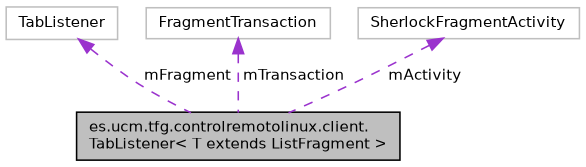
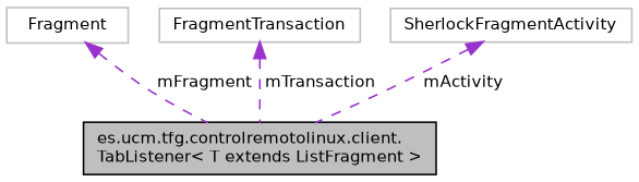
  digraph {
    node [color=grey75 fillcolor=white fontname=Helvetica fontsize=10 shape=record style=filled]
    edge [color=darkorchid3 dir=back fontname=Helvetica fontsize=10 labelfontname=Helvetica labelfontsize=10 style=dashed]
    n1 [color=black fillcolor=grey75 fontcolor=black height=0.2 label="es.ucm.tfg.controlremotolinux.client.\lTabListener\< T extends ListFragment \>" width=0.4]
-   n2 [height=0.2 label=TabListener width=0.4]
+   n2 [height=0.2 label=Fragment width=0.4]
    n3 [height=0.2 label=FragmentTransaction width=0.4]
    n4 [height=0.2 label=SherlockFragmentActivity width=0.4]
    n2 -> n1 [label=" mFragment"]
    n3 -> n1 [label=" mTransaction"]
    n4 -> n1 [label=" mActivity"]
  }
